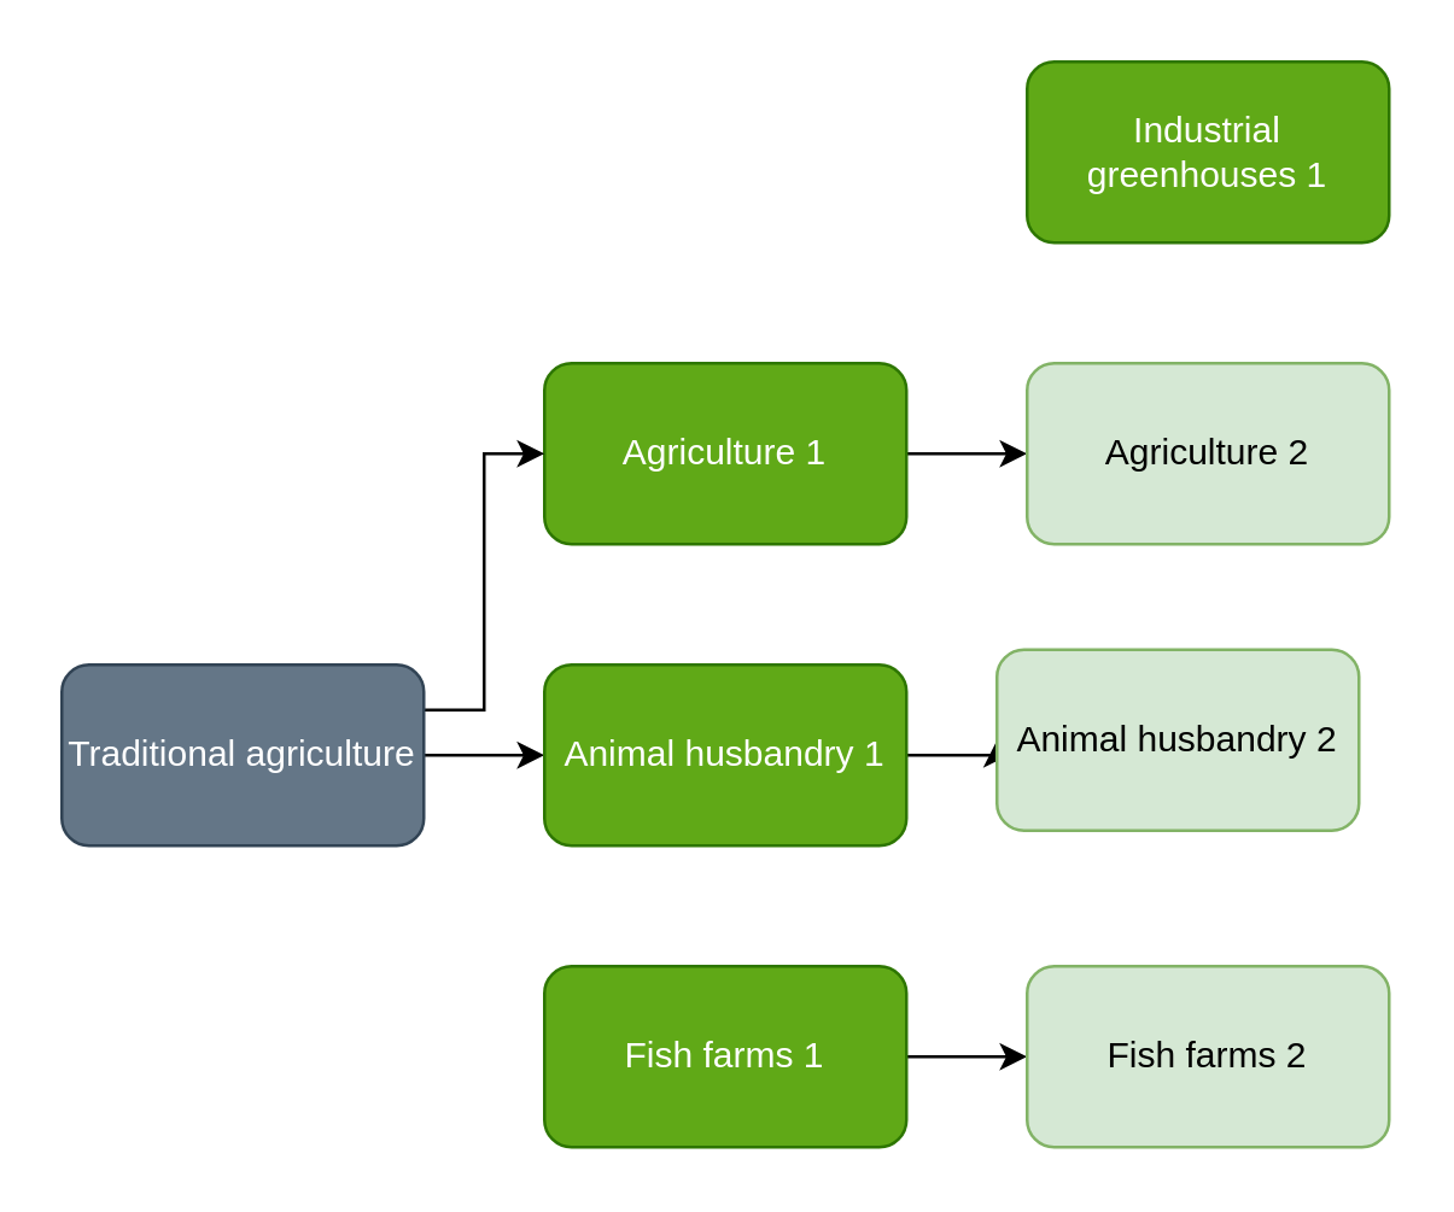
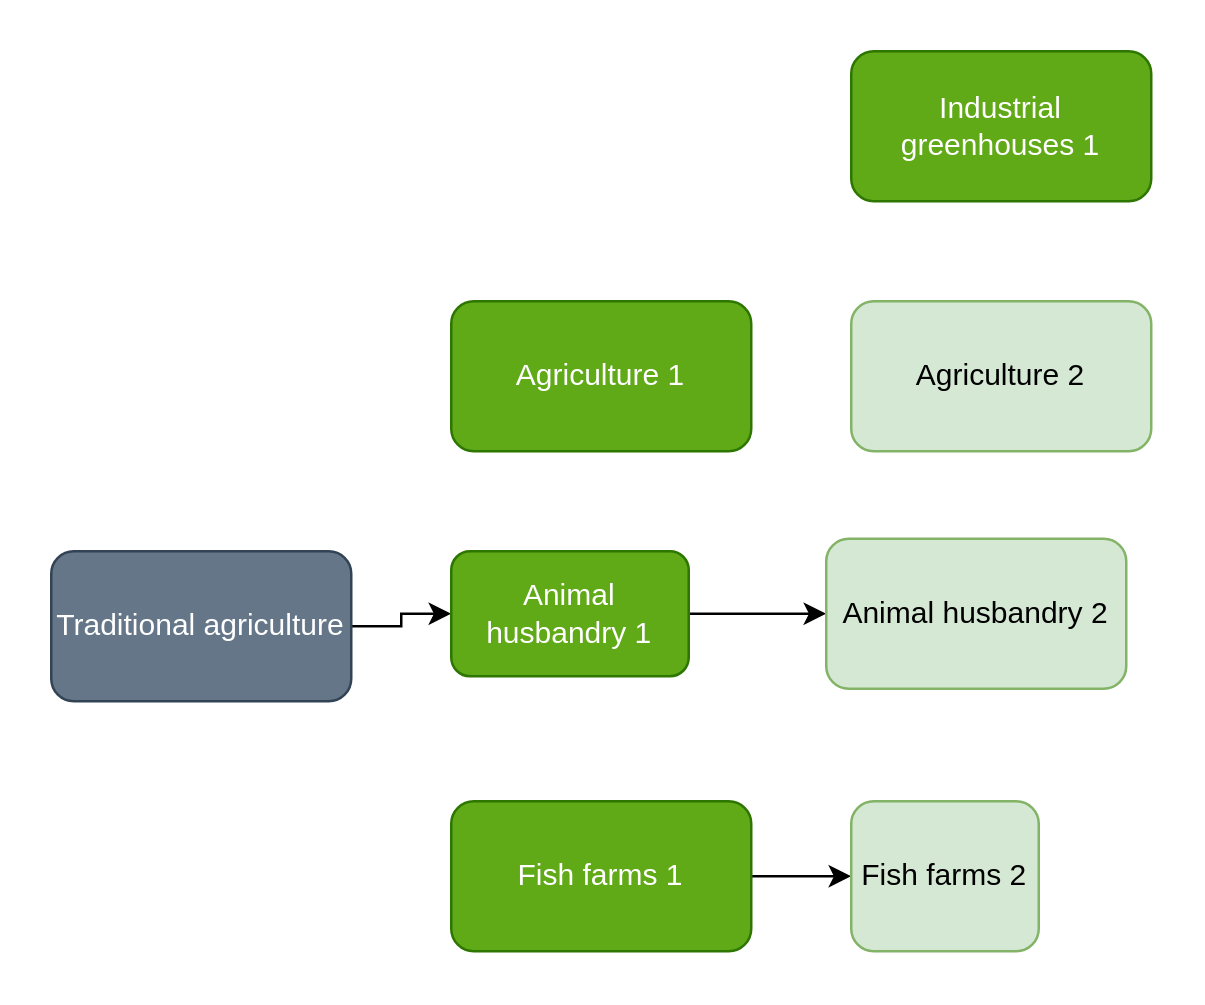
  <mxCell id="0" />
  <mxCell id="1" parent="0" />
- <mxCell id="2" style="edgeStyle=orthogonalEdgeStyle;rounded=0;orthogonalLoop=1;jettySize=auto;html=1;exitX=1;exitY=0.5;exitDx=0;exitDy=0;entryX=0;entryY=0.5;entryDx=0;entryDy=0;" edge="1" parent="1" source="3" target="9"><mxGeometry relative="1" as="geometry" /></mxCell>
  <mxCell id="3" value="Agriculture 1" style="rounded=1;whiteSpace=wrap;html=1;fillColor=#60a917;strokeColor=#2D7600;fontColor=#ffffff;" vertex="1" parent="1"><mxGeometry x="180" y="120" width="120" height="60" as="geometry" /></mxCell>
- <mxCell id="4" style="edgeStyle=orthogonalEdgeStyle;rounded=0;orthogonalLoop=1;jettySize=auto;html=1;exitX=1;exitY=0.25;exitDx=0;exitDy=0;entryX=0;entryY=0.5;entryDx=0;entryDy=0;" edge="1" parent="1" source="6" target="3"><mxGeometry relative="1" as="geometry" /></mxCell>
  <mxCell id="5" style="edgeStyle=orthogonalEdgeStyle;rounded=0;orthogonalLoop=1;jettySize=auto;html=1;exitX=1;exitY=0.5;exitDx=0;exitDy=0;entryX=0;entryY=0.5;entryDx=0;entryDy=0;" edge="1" parent="1" source="6" target="8"><mxGeometry relative="1" as="geometry" /></mxCell>
  <mxCell id="6" value="Traditional agriculture" style="rounded=1;whiteSpace=wrap;html=1;fillColor=#647687;strokeColor=#314354;fontColor=#ffffff;" vertex="1" parent="1"><mxGeometry x="20" y="220" width="120" height="60" as="geometry" /></mxCell>
  <mxCell id="7" style="edgeStyle=orthogonalEdgeStyle;rounded=0;orthogonalLoop=1;jettySize=auto;html=1;exitX=1;exitY=0.5;exitDx=0;exitDy=0;entryX=0;entryY=0.5;entryDx=0;entryDy=0;" edge="1" parent="1" source="8" target="13"><mxGeometry relative="1" as="geometry" /></mxCell>
- <mxCell id="8" value="Animal husbandry 1" style="rounded=1;whiteSpace=wrap;html=1;fillColor=#60a917;strokeColor=#2D7600;fontColor=#ffffff;" vertex="1" parent="1"><mxGeometry x="180" y="220" width="120" height="60" as="geometry" /></mxCell>
+ <mxCell id="8" value="Animal husbandry 1" style="rounded=1;whiteSpace=wrap;html=1;fillColor=#60a917;strokeColor=#2D7600;fontColor=#ffffff;" vertex="1" parent="1"><mxGeometry x="180" y="220" width="95" height="50" as="geometry" /></mxCell>
  <mxCell id="9" value="Agriculture 2" style="rounded=1;whiteSpace=wrap;html=1;fillColor=#d5e8d4;strokeColor=#82b366;" vertex="1" parent="1"><mxGeometry x="340" y="120" width="120" height="60" as="geometry" /></mxCell>
  <mxCell id="10" value="Industrial greenhouses 1" style="rounded=1;whiteSpace=wrap;html=1;fillColor=#60a917;strokeColor=#2D7600;fontColor=#ffffff;" vertex="1" parent="1"><mxGeometry x="340" y="20" width="120" height="60" as="geometry" /></mxCell>
  <mxCell id="11" style="edgeStyle=orthogonalEdgeStyle;rounded=0;orthogonalLoop=1;jettySize=auto;html=1;exitX=1;exitY=0.5;exitDx=0;exitDy=0;entryX=0;entryY=0.5;entryDx=0;entryDy=0;" edge="1" parent="1" source="12" target="14"><mxGeometry relative="1" as="geometry" /></mxCell>
  <mxCell id="12" value="Fish farms 1" style="rounded=1;whiteSpace=wrap;html=1;fillColor=#60a917;strokeColor=#2D7600;fontColor=#ffffff;" vertex="1" parent="1"><mxGeometry x="180" y="320" width="120" height="60" as="geometry" /></mxCell>
  <mxCell id="13" value="Animal husbandry 2" style="rounded=1;whiteSpace=wrap;html=1;fillColor=#d5e8d4;strokeColor=#82b366;" vertex="1" parent="1"><mxGeometry x="330" y="215" width="120" height="60" as="geometry" /></mxCell>
- <mxCell id="14" value="Fish farms 2" style="rounded=1;whiteSpace=wrap;html=1;fillColor=#d5e8d4;strokeColor=#82b366;" vertex="1" parent="1"><mxGeometry x="340" y="320" width="120" height="60" as="geometry" /></mxCell>
+ <mxCell id="14" value="Fish farms 2" style="rounded=1;whiteSpace=wrap;html=1;fillColor=#d5e8d4;strokeColor=#82b366;" vertex="1" parent="1"><mxGeometry x="340" y="320" width="75" height="60" as="geometry" /></mxCell>
